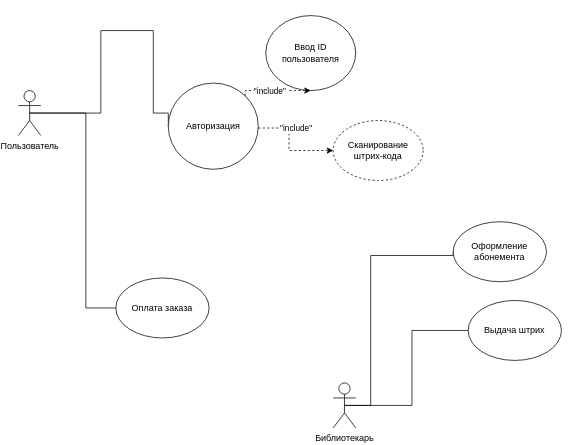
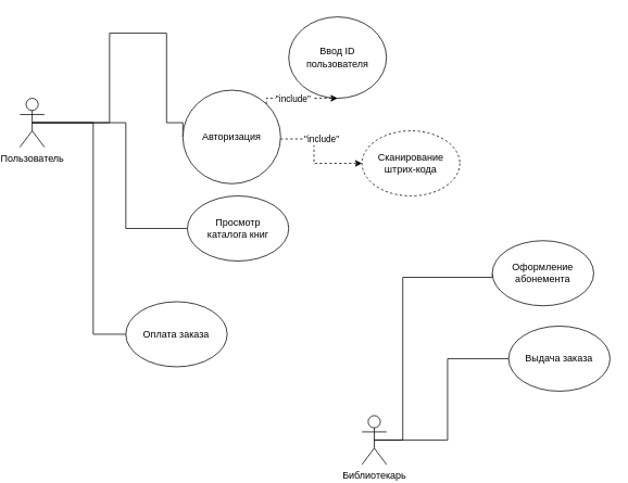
  <mxCell id="0" />
  <mxCell id="1" parent="0" />
  <mxCell id="2" style="edgeStyle=orthogonalEdgeStyle;rounded=0;orthogonalLoop=1;jettySize=auto;html=1;entryX=0;entryY=0.5;entryDx=0;entryDy=0;endArrow=none;endFill=0;exitX=0.5;exitY=0.5;exitDx=0;exitDy=0;exitPerimeter=0;" parent="1" source="5" target="15" edge="1"><mxGeometry relative="1" as="geometry"><Array as="points"><mxPoint x="130" y="150" /><mxPoint x="130" y="40" /><mxPoint x="200" y="40" /><mxPoint x="200" y="150" /></Array></mxGeometry></mxCell>
+ <mxCell id="3" style="edgeStyle=orthogonalEdgeStyle;rounded=0;orthogonalLoop=1;jettySize=auto;html=1;entryX=0;entryY=0.5;entryDx=0;entryDy=0;exitX=0.5;exitY=0.5;exitDx=0;exitDy=0;exitPerimeter=0;endArrow=none;endFill=0;" parent="1" source="5" target="16" edge="1"><mxGeometry relative="1" as="geometry"><Array as="points"><mxPoint x="150" y="150" /><mxPoint x="150" y="280" /></Array></mxGeometry></mxCell>
  <mxCell id="4" style="edgeStyle=orthogonalEdgeStyle;rounded=0;orthogonalLoop=1;jettySize=auto;html=1;exitX=0.5;exitY=0.5;exitDx=0;exitDy=0;exitPerimeter=0;entryX=0;entryY=0.5;entryDx=0;entryDy=0;endArrow=none;endFill=0;" parent="1" source="5" target="17" edge="1"><mxGeometry relative="1" as="geometry"><Array as="points"><mxPoint x="110" y="150" /><mxPoint x="110" y="410" /></Array></mxGeometry></mxCell>
  <mxCell id="5" value="Пользователь" style="shape=umlActor;verticalLabelPosition=bottom;verticalAlign=top;html=1;outlineConnect=0;" parent="1" vertex="1"><mxGeometry x="20" y="120" width="30" height="60" as="geometry" /></mxCell>
  <mxCell id="6" style="edgeStyle=orthogonalEdgeStyle;rounded=0;orthogonalLoop=1;jettySize=auto;html=1;exitX=0.5;exitY=0.5;exitDx=0;exitDy=0;exitPerimeter=0;entryX=0;entryY=0.5;entryDx=0;entryDy=0;endArrow=none;endFill=0;" parent="1" source="8" target="18" edge="1"><mxGeometry relative="1" as="geometry"><Array as="points"><mxPoint x="490" y="540" /><mxPoint x="490" y="340" /></Array></mxGeometry></mxCell>
  <mxCell id="7" style="edgeStyle=orthogonalEdgeStyle;rounded=0;orthogonalLoop=1;jettySize=auto;html=1;exitX=0.5;exitY=0.5;exitDx=0;exitDy=0;exitPerimeter=0;endArrow=none;endFill=0;entryX=0;entryY=0.5;entryDx=0;entryDy=0;" parent="1" source="8" target="19" edge="1"><mxGeometry relative="1" as="geometry"><mxPoint x="540" y="570" as="targetPoint" /><Array as="points"><mxPoint x="545" y="540" /><mxPoint x="545" y="440" /></Array></mxGeometry></mxCell>
  <mxCell id="8" value="Библиотекарь" style="shape=umlActor;verticalLabelPosition=bottom;verticalAlign=top;html=1;outlineConnect=0;" parent="1" vertex="1"><mxGeometry x="440" y="510" width="30" height="60" as="geometry" /></mxCell>
  <mxCell id="9" value="Ввод ID пользователя" style="ellipse;whiteSpace=wrap;html=1;" parent="1" vertex="1"><mxGeometry x="350" y="20" width="120" height="100" as="geometry" /></mxCell>
  <mxCell id="10" value="Сканирование штрих-кода " style="ellipse;whiteSpace=wrap;html=1;dashed=1;" parent="1" vertex="1"><mxGeometry x="440" y="160" width="120" height="80" as="geometry" /></mxCell>
  <mxCell id="11" style="edgeStyle=orthogonalEdgeStyle;rounded=0;orthogonalLoop=1;jettySize=auto;html=1;exitX=1;exitY=0;exitDx=0;exitDy=0;entryX=0.5;entryY=1;entryDx=0;entryDy=0;dashed=1;" parent="1" source="15" target="9" edge="1"><mxGeometry relative="1" as="geometry"><Array as="points"><mxPoint x="322" y="120" /><mxPoint x="410" y="120" /></Array></mxGeometry></mxCell>
  <mxCell id="12" value="&quot;include&quot;&amp;nbsp;" style="edgeLabel;html=1;align=center;verticalAlign=middle;resizable=0;points=[];" parent="11" vertex="1" connectable="0"><mxGeometry x="0.092" y="-3" relative="1" as="geometry"><mxPoint x="-11" y="-3" as="offset" /></mxGeometry></mxCell>
  <mxCell id="13" style="edgeStyle=orthogonalEdgeStyle;rounded=0;orthogonalLoop=1;jettySize=auto;html=1;entryX=0;entryY=0.5;entryDx=0;entryDy=0;dashed=1;" parent="1" source="15" target="10" edge="1"><mxGeometry relative="1" as="geometry"><mxPoint x="320" y="240" as="sourcePoint" /><Array as="points"><mxPoint x="381" y="170" /><mxPoint x="381" y="200" /></Array></mxGeometry></mxCell>
  <mxCell id="14" value="&quot;include&quot;&amp;nbsp;" style="edgeLabel;html=1;align=center;verticalAlign=middle;resizable=0;points=[];" parent="13" vertex="1" connectable="0"><mxGeometry x="-0.402" y="3" relative="1" as="geometry"><mxPoint x="13" y="3" as="offset" /></mxGeometry></mxCell>
  <mxCell id="15" value="Авторизация" style="ellipse;whiteSpace=wrap;html=1;" parent="1" vertex="1"><mxGeometry x="220" y="110" width="120" height="115" as="geometry" /></mxCell>
+ <mxCell id="16" value="Просмотр&lt;br&gt;каталога книг" style="ellipse;whiteSpace=wrap;html=1;" parent="1" vertex="1"><mxGeometry x="225.56" y="240" width="124.44" height="80" as="geometry" /></mxCell>
  <mxCell id="17" value="Оплата заказа" style="ellipse;whiteSpace=wrap;html=1;" parent="1" vertex="1"><mxGeometry x="150" y="370" width="124.44" height="80" as="geometry" /></mxCell>
  <mxCell id="18" value="Оформление&lt;br&gt;абонемента" style="ellipse;whiteSpace=wrap;html=1;" parent="1" vertex="1"><mxGeometry x="600" y="295" width="124.44" height="80" as="geometry" /></mxCell>
- <mxCell id="19" value="Выдача штрих" style="ellipse;whiteSpace=wrap;html=1;" parent="1" vertex="1"><mxGeometry x="620" y="400" width="124.44" height="80" as="geometry" /></mxCell>
+ <mxCell id="19" value="Выдача заказа" style="ellipse;whiteSpace=wrap;html=1;" parent="1" vertex="1"><mxGeometry x="620" y="400" width="124.44" height="80" as="geometry" /></mxCell>
